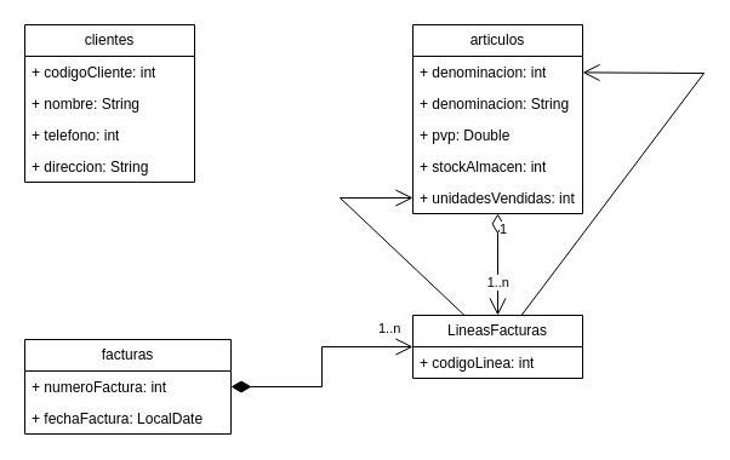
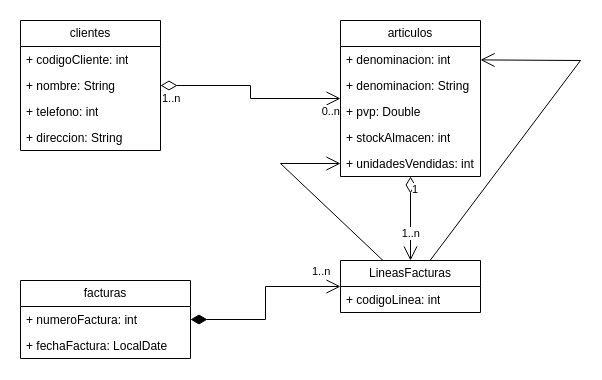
  <mxCell id="0" />
  <mxCell id="1" parent="0" />
  <mxCell id="2" value="facturas" style="swimlane;fontStyle=0;childLayout=stackLayout;horizontal=1;startSize=26;fillColor=none;horizontalStack=0;resizeParent=1;resizeParentMax=0;resizeLast=0;collapsible=1;marginBottom=0;whiteSpace=wrap;html=1;" vertex="1" parent="1"><mxGeometry x="20" y="280" width="170" height="78" as="geometry" /></mxCell>
  <mxCell id="3" value="+ numeroFactura: int" style="text;strokeColor=none;fillColor=none;align=left;verticalAlign=top;spacingLeft=4;spacingRight=4;overflow=hidden;rotatable=0;points=[[0,0.5],[1,0.5]];portConstraint=eastwest;whiteSpace=wrap;html=1;" vertex="1" parent="2"><mxGeometry y="26" width="170" height="26" as="geometry" /></mxCell>
  <mxCell id="4" value="+ fechaFactura: LocalDate" style="text;strokeColor=none;fillColor=none;align=left;verticalAlign=top;spacingLeft=4;spacingRight=4;overflow=hidden;rotatable=0;points=[[0,0.5],[1,0.5]];portConstraint=eastwest;whiteSpace=wrap;html=1;" vertex="1" parent="2"><mxGeometry y="52" width="170" height="26" as="geometry" /></mxCell>
  <mxCell id="5" value="articulos" style="swimlane;fontStyle=0;childLayout=stackLayout;horizontal=1;startSize=26;fillColor=none;horizontalStack=0;resizeParent=1;resizeParentMax=0;resizeLast=0;collapsible=1;marginBottom=0;whiteSpace=wrap;html=1;" vertex="1" parent="1"><mxGeometry x="340" y="20" width="140" height="156" as="geometry" /></mxCell>
  <mxCell id="6" value="+ denominacion: int" style="text;strokeColor=none;fillColor=none;align=left;verticalAlign=top;spacingLeft=4;spacingRight=4;overflow=hidden;rotatable=0;points=[[0,0.5],[1,0.5]];portConstraint=eastwest;whiteSpace=wrap;html=1;" vertex="1" parent="5"><mxGeometry y="26" width="140" height="26" as="geometry" /></mxCell>
  <mxCell id="7" value="+ denominacion: String" style="text;strokeColor=none;fillColor=none;align=left;verticalAlign=top;spacingLeft=4;spacingRight=4;overflow=hidden;rotatable=0;points=[[0,0.5],[1,0.5]];portConstraint=eastwest;whiteSpace=wrap;html=1;" vertex="1" parent="5"><mxGeometry y="52" width="140" height="26" as="geometry" /></mxCell>
  <mxCell id="8" value="+ pvp: Double" style="text;strokeColor=none;fillColor=none;align=left;verticalAlign=top;spacingLeft=4;spacingRight=4;overflow=hidden;rotatable=0;points=[[0,0.5],[1,0.5]];portConstraint=eastwest;whiteSpace=wrap;html=1;" vertex="1" parent="5"><mxGeometry y="78" width="140" height="26" as="geometry" /></mxCell>
  <mxCell id="9" value="+ stockAlmacen: int" style="text;strokeColor=none;fillColor=none;align=left;verticalAlign=top;spacingLeft=4;spacingRight=4;overflow=hidden;rotatable=0;points=[[0,0.5],[1,0.5]];portConstraint=eastwest;whiteSpace=wrap;html=1;" vertex="1" parent="5"><mxGeometry y="104" width="140" height="26" as="geometry" /></mxCell>
  <mxCell id="10" value="+ unidadesVendidas: int" style="text;strokeColor=none;fillColor=none;align=left;verticalAlign=top;spacingLeft=4;spacingRight=4;overflow=hidden;rotatable=0;points=[[0,0.5],[1,0.5]];portConstraint=eastwest;whiteSpace=wrap;html=1;" vertex="1" parent="5"><mxGeometry y="130" width="140" height="26" as="geometry" /></mxCell>
  <mxCell id="11" value="clientes" style="swimlane;fontStyle=0;childLayout=stackLayout;horizontal=1;startSize=26;fillColor=none;horizontalStack=0;resizeParent=1;resizeParentMax=0;resizeLast=0;collapsible=1;marginBottom=0;whiteSpace=wrap;html=1;" vertex="1" parent="1"><mxGeometry x="20" y="20" width="140" height="130" as="geometry" /></mxCell>
  <mxCell id="12" value="+ codigoCliente: int" style="text;strokeColor=none;fillColor=none;align=left;verticalAlign=top;spacingLeft=4;spacingRight=4;overflow=hidden;rotatable=0;points=[[0,0.5],[1,0.5]];portConstraint=eastwest;whiteSpace=wrap;html=1;" vertex="1" parent="11"><mxGeometry y="26" width="140" height="26" as="geometry" /></mxCell>
  <mxCell id="13" value="+ nombre: String" style="text;strokeColor=none;fillColor=none;align=left;verticalAlign=top;spacingLeft=4;spacingRight=4;overflow=hidden;rotatable=0;points=[[0,0.5],[1,0.5]];portConstraint=eastwest;whiteSpace=wrap;html=1;" vertex="1" parent="11"><mxGeometry y="52" width="140" height="26" as="geometry" /></mxCell>
  <mxCell id="14" value="+ telefono: int" style="text;strokeColor=none;fillColor=none;align=left;verticalAlign=top;spacingLeft=4;spacingRight=4;overflow=hidden;rotatable=0;points=[[0,0.5],[1,0.5]];portConstraint=eastwest;whiteSpace=wrap;html=1;" vertex="1" parent="11"><mxGeometry y="78" width="140" height="26" as="geometry" /></mxCell>
  <mxCell id="15" value="+ direccion: String" style="text;strokeColor=none;fillColor=none;align=left;verticalAlign=top;spacingLeft=4;spacingRight=4;overflow=hidden;rotatable=0;points=[[0,0.5],[1,0.5]];portConstraint=eastwest;whiteSpace=wrap;html=1;" vertex="1" parent="11"><mxGeometry y="104" width="140" height="26" as="geometry" /></mxCell>
+ <mxCell id="16" value="" style="endArrow=open;html=1;endSize=12;startArrow=diamondThin;startSize=14;startFill=0;edgeStyle=orthogonalEdgeStyle;rounded=0;" edge="1" parent="1" source="11" target="5"><mxGeometry relative="1" as="geometry"><mxPoint x="230" y="250" as="sourcePoint" /><mxPoint x="390" y="250" as="targetPoint" /></mxGeometry></mxCell>
+ <mxCell id="17" value="1..n" style="edgeLabel;resizable=0;html=1;align=left;verticalAlign=top;" connectable="0" vertex="1" parent="16"><mxGeometry x="-1" relative="1" as="geometry" /></mxCell>
+ <mxCell id="18" value="0..n" style="edgeLabel;resizable=0;html=1;align=right;verticalAlign=top;" connectable="0" vertex="1" parent="16"><mxGeometry x="1" relative="1" as="geometry" /></mxCell>
  <mxCell id="19" value="LineasFacturas" style="swimlane;fontStyle=0;childLayout=stackLayout;horizontal=1;startSize=26;fillColor=none;horizontalStack=0;resizeParent=1;resizeParentMax=0;resizeLast=0;collapsible=1;marginBottom=0;whiteSpace=wrap;html=1;" vertex="1" parent="1"><mxGeometry x="340" y="260" width="140" height="52" as="geometry" /></mxCell>
  <mxCell id="20" value="+ codigoLinea: int" style="text;strokeColor=none;fillColor=none;align=left;verticalAlign=top;spacingLeft=4;spacingRight=4;overflow=hidden;rotatable=0;points=[[0,0.5],[1,0.5]];portConstraint=eastwest;whiteSpace=wrap;html=1;" vertex="1" parent="19"><mxGeometry y="26" width="140" height="26" as="geometry" /></mxCell>
  <mxCell id="21" value="1..n" style="endArrow=open;html=1;endSize=12;startArrow=diamondThin;startSize=14;startFill=1;edgeStyle=orthogonalEdgeStyle;align=left;verticalAlign=bottom;rounded=0;" edge="1" parent="1" source="2" target="19"><mxGeometry x="0.672" y="6" relative="1" as="geometry"><mxPoint x="230" y="250" as="sourcePoint" /><mxPoint x="390" y="250" as="targetPoint" /><mxPoint as="offset" /></mxGeometry></mxCell>
  <mxCell id="22" value="" style="endArrow=open;html=1;endSize=12;startArrow=diamondThin;startSize=14;startFill=0;edgeStyle=orthogonalEdgeStyle;rounded=0;" edge="1" parent="1" source="5" target="19"><mxGeometry relative="1" as="geometry"><mxPoint x="230" y="250" as="sourcePoint" /><mxPoint x="390" y="250" as="targetPoint" /></mxGeometry></mxCell>
  <mxCell id="23" value="1" style="edgeLabel;resizable=0;html=1;align=left;verticalAlign=top;" connectable="0" vertex="1" parent="22"><mxGeometry x="-1" relative="1" as="geometry" /></mxCell>
  <mxCell id="24" value="1..n" style="edgeLabel;resizable=0;html=1;align=right;verticalAlign=top;" connectable="0" vertex="1" parent="22"><mxGeometry x="1" relative="1" as="geometry"><mxPoint x="10" y="-40" as="offset" /></mxGeometry></mxCell>
  <mxCell id="25" value="" style="endArrow=open;endFill=1;endSize=12;html=1;rounded=0;" edge="1" parent="1" source="19" target="6"><mxGeometry width="160" relative="1" as="geometry"><mxPoint x="230" y="250" as="sourcePoint" /><mxPoint x="320" y="210" as="targetPoint" /><Array as="points"><mxPoint x="580" y="60" /></Array></mxGeometry></mxCell>
  <mxCell id="26" value="" style="endArrow=open;endFill=1;endSize=12;html=1;rounded=0;" edge="1" parent="1" source="19" target="10"><mxGeometry width="160" relative="1" as="geometry"><mxPoint x="230" y="250" as="sourcePoint" /><mxPoint x="390" y="250" as="targetPoint" /><Array as="points"><mxPoint x="280" y="163" /></Array></mxGeometry></mxCell>
